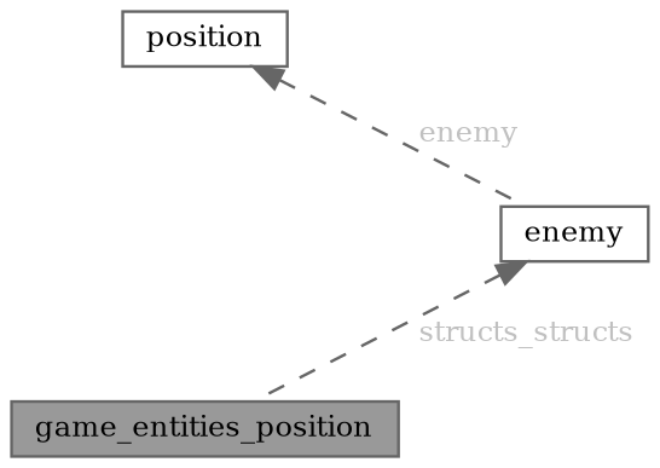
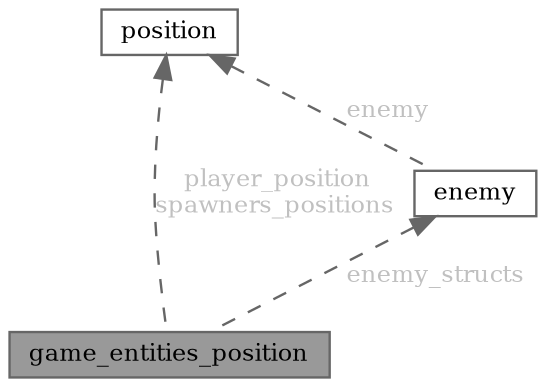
  digraph {
    fontname="DejaVu Serif"
    node [color=gray40 fillcolor=white fontname="DejaVu Serif" fontsize=10 shape=box style=filled]
    edge [color=gray40 dir=back fontcolor=grey fontname="DejaVu Serif" fontsize=10 labelfontname=Helvetica labelfontsize=10 style=dashed]
    n1 [fillcolor=grey60 fontcolor=black height=0.2 label=game_entities_position width=0.4]
    n2 [height=0.2 label=position width=0.4]
    n3 [height=0.2 label=enemy width=0.4]
+   n2 -> n1 [label=" player_position\nspawners_positions"]
    n2 -> n3 [label=" enemy"]
-   n3 -> n1 [label=" structs_structs"]
+   n3 -> n1 [label=" enemy_structs"]
  }
